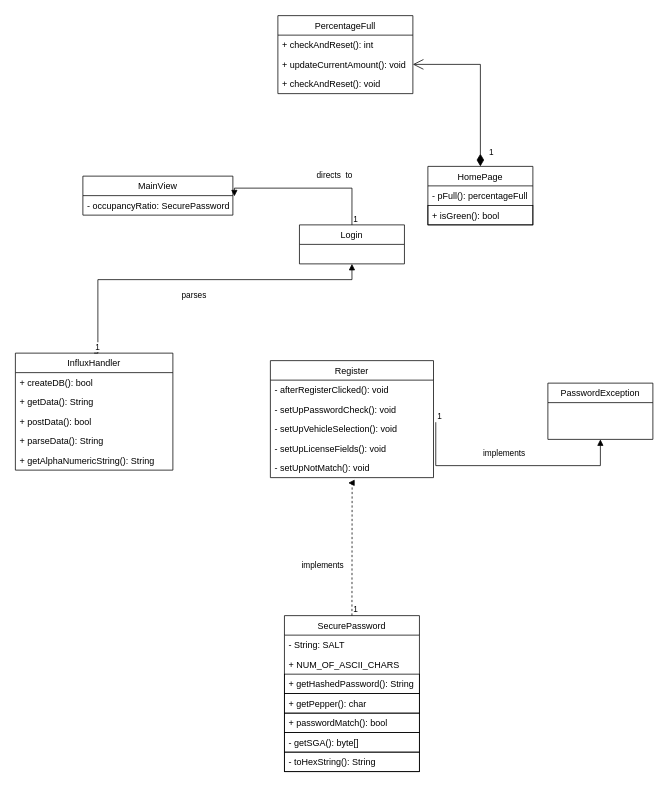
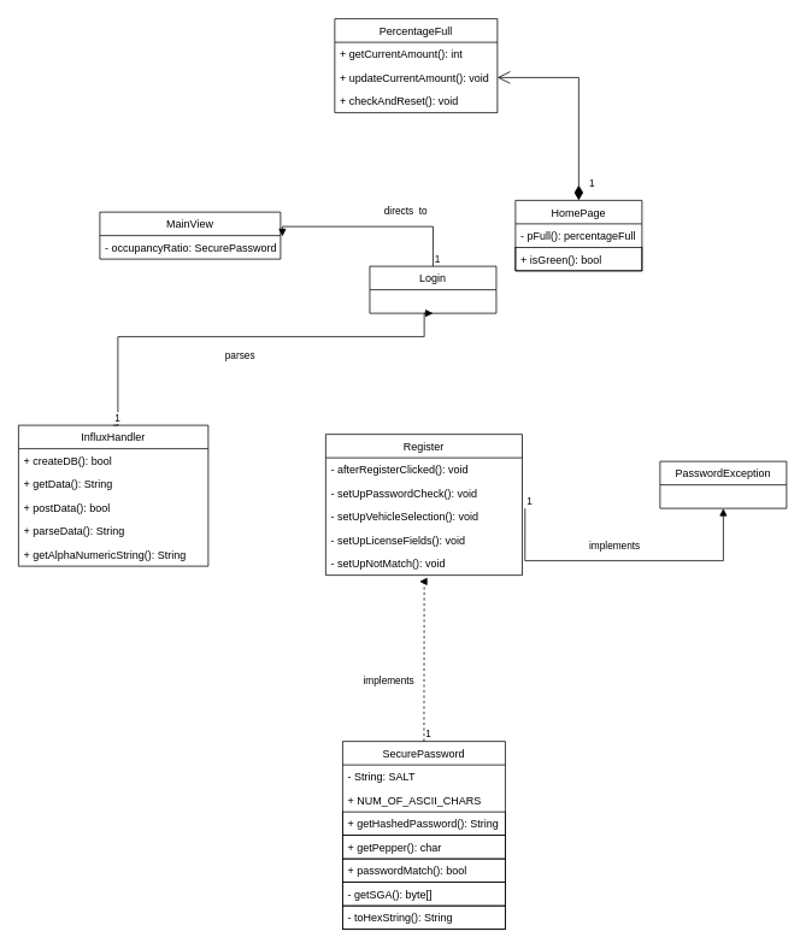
  <mxCell id="0" />
  <mxCell id="1" parent="0" />
  <mxCell id="2" value="Register" style="swimlane;fontStyle=0;childLayout=stackLayout;horizontal=1;startSize=26;fillColor=none;horizontalStack=0;resizeParent=1;resizeParentMax=0;resizeLast=0;collapsible=1;marginBottom=0;" vertex="1" parent="1"><mxGeometry x="360" y="480" width="217.5" height="156" as="geometry" /></mxCell>
  <mxCell id="3" value="- afterRegisterClicked(): void" style="text;strokeColor=none;fillColor=none;align=left;verticalAlign=top;spacingLeft=4;spacingRight=4;overflow=hidden;rotatable=0;points=[[0,0.5],[1,0.5]];portConstraint=eastwest;" vertex="1" parent="2"><mxGeometry y="26" width="217.5" height="26" as="geometry" /></mxCell>
  <mxCell id="4" value="- setUpPasswordCheck(): void" style="text;strokeColor=none;fillColor=none;align=left;verticalAlign=top;spacingLeft=4;spacingRight=4;overflow=hidden;rotatable=0;points=[[0,0.5],[1,0.5]];portConstraint=eastwest;" vertex="1" parent="2"><mxGeometry y="52" width="217.5" height="26" as="geometry" /></mxCell>
  <mxCell id="5" value="- setUpVehicleSelection(): void" style="text;strokeColor=none;fillColor=none;align=left;verticalAlign=top;spacingLeft=4;spacingRight=4;overflow=hidden;rotatable=0;points=[[0,0.5],[1,0.5]];portConstraint=eastwest;" vertex="1" parent="2"><mxGeometry y="78" width="217.5" height="26" as="geometry" /></mxCell>
  <mxCell id="6" value="- setUpLicenseFields(): void" style="text;strokeColor=none;fillColor=none;align=left;verticalAlign=top;spacingLeft=4;spacingRight=4;overflow=hidden;rotatable=0;points=[[0,0.5],[1,0.5]];portConstraint=eastwest;" vertex="1" parent="2"><mxGeometry y="104" width="217.5" height="26" as="geometry" /></mxCell>
  <mxCell id="7" value="- setUpNotMatch(): void" style="text;strokeColor=none;fillColor=none;align=left;verticalAlign=top;spacingLeft=4;spacingRight=4;overflow=hidden;rotatable=0;points=[[0,0.5],[1,0.5]];portConstraint=eastwest;" vertex="1" parent="2"><mxGeometry y="130" width="217.5" height="26" as="geometry" /></mxCell>
  <mxCell id="8" value="SecurePassword" style="swimlane;fontStyle=0;childLayout=stackLayout;horizontal=1;startSize=26;fillColor=none;horizontalStack=0;resizeParent=1;resizeParentMax=0;resizeLast=0;collapsible=1;marginBottom=0;" vertex="1" parent="1"><mxGeometry x="378.75" y="820" width="180" height="208" as="geometry" /></mxCell>
  <mxCell id="9" value="- String: SALT" style="text;strokeColor=none;fillColor=none;align=left;verticalAlign=top;spacingLeft=4;spacingRight=4;overflow=hidden;rotatable=0;points=[[0,0.5],[1,0.5]];portConstraint=eastwest;" vertex="1" parent="8"><mxGeometry y="26" width="180" height="26" as="geometry" /></mxCell>
  <mxCell id="10" value="+ NUM_OF_ASCII_CHARS" style="text;strokeColor=none;fillColor=none;align=left;verticalAlign=top;spacingLeft=4;spacingRight=4;overflow=hidden;rotatable=0;points=[[0,0.5],[1,0.5]];portConstraint=eastwest;" vertex="1" parent="8"><mxGeometry y="52" width="180" height="26" as="geometry" /></mxCell>
  <mxCell id="11" value="+ getHashedPassword(): String" style="text;strokeColor=default;fillColor=none;align=left;verticalAlign=top;spacingLeft=4;spacingRight=4;overflow=hidden;rotatable=0;points=[[0,0.5],[1,0.5]];portConstraint=eastwest;" vertex="1" parent="8"><mxGeometry y="78" width="180" height="26" as="geometry" /></mxCell>
  <mxCell id="12" value="+ getPepper(): char" style="text;strokeColor=default;fillColor=none;align=left;verticalAlign=top;spacingLeft=4;spacingRight=4;overflow=hidden;rotatable=0;points=[[0,0.5],[1,0.5]];portConstraint=eastwest;" vertex="1" parent="8"><mxGeometry y="104" width="180" height="26" as="geometry" /></mxCell>
  <mxCell id="13" value="+ passwordMatch(): bool" style="text;strokeColor=default;fillColor=none;align=left;verticalAlign=top;spacingLeft=4;spacingRight=4;overflow=hidden;rotatable=0;points=[[0,0.5],[1,0.5]];portConstraint=eastwest;" vertex="1" parent="8"><mxGeometry y="130" width="180" height="26" as="geometry" /></mxCell>
  <mxCell id="14" value="- getSGA(): byte[]" style="text;strokeColor=default;fillColor=none;align=left;verticalAlign=top;spacingLeft=4;spacingRight=4;overflow=hidden;rotatable=0;points=[[0,0.5],[1,0.5]];portConstraint=eastwest;" vertex="1" parent="8"><mxGeometry y="156" width="180" height="26" as="geometry" /></mxCell>
  <mxCell id="15" value="- toHexString(): String" style="text;strokeColor=default;fillColor=none;align=left;verticalAlign=top;spacingLeft=4;spacingRight=4;overflow=hidden;rotatable=0;points=[[0,0.5],[1,0.5]];portConstraint=eastwest;" vertex="1" parent="8"><mxGeometry y="182" width="180" height="26" as="geometry" /></mxCell>
  <mxCell id="16" value="PercentageFull" style="swimlane;fontStyle=0;childLayout=stackLayout;horizontal=1;startSize=26;fillColor=none;horizontalStack=0;resizeParent=1;resizeParentMax=0;resizeLast=0;collapsible=1;marginBottom=0;" vertex="1" parent="1"><mxGeometry x="370" y="20" width="180" height="104" as="geometry" /></mxCell>
- <mxCell id="17" value="+ checkAndReset(): int" style="text;strokeColor=none;fillColor=none;align=left;verticalAlign=top;spacingLeft=4;spacingRight=4;overflow=hidden;rotatable=0;points=[[0,0.5],[1,0.5]];portConstraint=eastwest;" vertex="1" parent="16"><mxGeometry y="26" width="180" height="26" as="geometry" /></mxCell>
+ <mxCell id="17" value="+ getCurrentAmount(): int" style="text;strokeColor=none;fillColor=none;align=left;verticalAlign=top;spacingLeft=4;spacingRight=4;overflow=hidden;rotatable=0;points=[[0,0.5],[1,0.5]];portConstraint=eastwest;" vertex="1" parent="16"><mxGeometry y="26" width="180" height="26" as="geometry" /></mxCell>
  <mxCell id="18" value="+ updateCurrentAmount(): void" style="text;strokeColor=none;fillColor=none;align=left;verticalAlign=top;spacingLeft=4;spacingRight=4;overflow=hidden;rotatable=0;points=[[0,0.5],[1,0.5]];portConstraint=eastwest;" vertex="1" parent="16"><mxGeometry y="52" width="180" height="26" as="geometry" /></mxCell>
  <mxCell id="19" value="+ checkAndReset(): void" style="text;strokeColor=none;fillColor=none;align=left;verticalAlign=top;spacingLeft=4;spacingRight=4;overflow=hidden;rotatable=0;points=[[0,0.5],[1,0.5]];portConstraint=eastwest;" vertex="1" parent="16"><mxGeometry y="78" width="180" height="26" as="geometry" /></mxCell>
- <mxCell id="20" value="PasswordException" style="swimlane;fontStyle=0;childLayout=stackLayout;horizontal=1;startSize=26;fillColor=none;horizontalStack=0;resizeParent=1;resizeParentMax=0;resizeLast=0;collapsible=1;marginBottom=0;" vertex="1" parent="1"><mxGeometry x="730" y="510" width="140" height="75" as="geometry" /></mxCell>
+ <mxCell id="20" value="PasswordException" style="swimlane;fontStyle=0;childLayout=stackLayout;horizontal=1;startSize=26;fillColor=none;horizontalStack=0;resizeParent=1;resizeParentMax=0;resizeLast=0;collapsible=1;marginBottom=0;" vertex="1" parent="1"><mxGeometry x="730" y="510" width="140" height="52" as="geometry" /></mxCell>
  <mxCell id="21" value="MainView" style="swimlane;fontStyle=0;childLayout=stackLayout;horizontal=1;startSize=26;fillColor=none;horizontalStack=0;resizeParent=1;resizeParentMax=0;resizeLast=0;collapsible=1;marginBottom=0;" vertex="1" parent="1"><mxGeometry x="110" y="234" width="200" height="52" as="geometry" /></mxCell>
  <mxCell id="22" value="- occupancyRatio: SecurePassword" style="text;strokeColor=none;fillColor=none;align=left;verticalAlign=top;spacingLeft=4;spacingRight=4;overflow=hidden;rotatable=0;points=[[0,0.5],[1,0.5]];portConstraint=eastwest;" vertex="1" parent="21"><mxGeometry y="26" width="200" height="26" as="geometry" /></mxCell>
- <mxCell id="23" value="Login" style="swimlane;fontStyle=0;childLayout=stackLayout;horizontal=1;startSize=26;fillColor=none;horizontalStack=0;resizeParent=1;resizeParentMax=0;resizeLast=0;collapsible=1;marginBottom=0;" vertex="1" parent="1"><mxGeometry x="398.75" y="299" width="140" height="52" as="geometry" /></mxCell>
+ <mxCell id="23" value="Login" style="swimlane;fontStyle=0;childLayout=stackLayout;horizontal=1;startSize=26;fillColor=none;horizontalStack=0;resizeParent=1;resizeParentMax=0;resizeLast=0;collapsible=1;marginBottom=0;" vertex="1" parent="1"><mxGeometry x="408.75" y="294" width="140" height="52" as="geometry" /></mxCell>
  <mxCell id="24" value="InfluxHandler" style="swimlane;fontStyle=0;childLayout=stackLayout;horizontal=1;startSize=26;fillColor=none;horizontalStack=0;resizeParent=1;resizeParentMax=0;resizeLast=0;collapsible=1;marginBottom=0;" vertex="1" parent="1"><mxGeometry x="20" y="470" width="210" height="156" as="geometry" /></mxCell>
  <mxCell id="25" value="+ createDB(): bool" style="text;strokeColor=none;fillColor=none;align=left;verticalAlign=top;spacingLeft=4;spacingRight=4;overflow=hidden;rotatable=0;points=[[0,0.5],[1,0.5]];portConstraint=eastwest;" vertex="1" parent="24"><mxGeometry y="26" width="210" height="26" as="geometry" /></mxCell>
  <mxCell id="26" value="+ getData(): String" style="text;strokeColor=none;fillColor=none;align=left;verticalAlign=top;spacingLeft=4;spacingRight=4;overflow=hidden;rotatable=0;points=[[0,0.5],[1,0.5]];portConstraint=eastwest;" vertex="1" parent="24"><mxGeometry y="52" width="210" height="26" as="geometry" /></mxCell>
  <mxCell id="27" value="+ postData(): bool" style="text;strokeColor=none;fillColor=none;align=left;verticalAlign=top;spacingLeft=4;spacingRight=4;overflow=hidden;rotatable=0;points=[[0,0.5],[1,0.5]];portConstraint=eastwest;" vertex="1" parent="24"><mxGeometry y="78" width="210" height="26" as="geometry" /></mxCell>
  <mxCell id="28" value="+ parseData(): String" style="text;strokeColor=none;fillColor=none;align=left;verticalAlign=top;spacingLeft=4;spacingRight=4;overflow=hidden;rotatable=0;points=[[0,0.5],[1,0.5]];portConstraint=eastwest;" vertex="1" parent="24"><mxGeometry y="104" width="210" height="26" as="geometry" /></mxCell>
  <mxCell id="29" value="+ getAlphaNumericString(): String" style="text;strokeColor=none;fillColor=none;align=left;verticalAlign=top;spacingLeft=4;spacingRight=4;overflow=hidden;rotatable=0;points=[[0,0.5],[1,0.5]];portConstraint=eastwest;" vertex="1" parent="24"><mxGeometry y="130" width="210" height="26" as="geometry" /></mxCell>
  <mxCell id="30" value="HomePage" style="swimlane;fontStyle=0;childLayout=stackLayout;horizontal=1;startSize=26;fillColor=none;horizontalStack=0;resizeParent=1;resizeParentMax=0;resizeLast=0;collapsible=1;marginBottom=0;" vertex="1" parent="1"><mxGeometry x="570" y="221" width="140" height="78" as="geometry" /></mxCell>
  <mxCell id="31" value="- pFull(): percentageFull" style="text;strokeColor=none;fillColor=none;align=left;verticalAlign=top;spacingLeft=4;spacingRight=4;overflow=hidden;rotatable=0;points=[[0,0.5],[1,0.5]];portConstraint=eastwest;" vertex="1" parent="30"><mxGeometry y="26" width="140" height="26" as="geometry" /></mxCell>
  <mxCell id="32" value="+ isGreen(): bool" style="text;strokeColor=default;fillColor=none;align=left;verticalAlign=top;spacingLeft=4;spacingRight=4;overflow=hidden;rotatable=0;points=[[0,0.5],[1,0.5]];portConstraint=eastwest;" vertex="1" parent="30"><mxGeometry y="52" width="140" height="26" as="geometry" /></mxCell>
  <mxCell id="33" value="1" style="endArrow=open;html=1;endSize=12;startArrow=diamondThin;startSize=14;startFill=1;edgeStyle=orthogonalEdgeStyle;align=left;verticalAlign=bottom;rounded=0;entryX=1;entryY=0.5;entryDx=0;entryDy=0;exitX=0.5;exitY=0;exitDx=0;exitDy=0;" edge="1" parent="1" source="30" target="18"><mxGeometry x="-0.903" y="-10" relative="1" as="geometry"><mxPoint x="400" y="190" as="sourcePoint" /><mxPoint x="560" y="190" as="targetPoint" /><mxPoint y="1" as="offset" /></mxGeometry></mxCell>
  <mxCell id="34" value="parses" style="endArrow=block;endFill=1;html=1;edgeStyle=orthogonalEdgeStyle;align=left;verticalAlign=top;rounded=0;exitX=0.5;exitY=0;exitDx=0;exitDy=0;entryX=0.5;entryY=1;entryDx=0;entryDy=0;" edge="1" parent="1" source="24" target="23"><mxGeometry x="-0.08" y="-8" relative="1" as="geometry"><mxPoint x="490" y="430" as="sourcePoint" /><mxPoint x="650" y="430" as="targetPoint" /><Array as="points"><mxPoint x="130" y="470" /><mxPoint x="130" y="372" /><mxPoint x="469" y="372" /></Array><mxPoint as="offset" /></mxGeometry></mxCell>
  <mxCell id="35" value="1" style="edgeLabel;resizable=0;html=1;align=left;verticalAlign=bottom;strokeColor=default;" connectable="0" vertex="1" parent="34"><mxGeometry x="-1" relative="1" as="geometry" /></mxCell>
  <mxCell id="36" value="implements" style="endArrow=block;endFill=1;html=1;edgeStyle=orthogonalEdgeStyle;align=left;verticalAlign=top;rounded=0;exitX=1.014;exitY=0.158;exitDx=0;exitDy=0;exitPerimeter=0;entryX=0.5;entryY=1;entryDx=0;entryDy=0;" edge="1" parent="1" source="5" target="20"><mxGeometry x="-0.241" y="30" relative="1" as="geometry"><mxPoint x="610" y="636" as="sourcePoint" /><mxPoint x="770" y="636" as="targetPoint" /><Array as="points"><mxPoint x="581" y="620" /><mxPoint x="800" y="620" /></Array><mxPoint as="offset" /></mxGeometry></mxCell>
  <mxCell id="37" value="1" style="edgeLabel;resizable=0;html=1;align=left;verticalAlign=bottom;strokeColor=default;" connectable="0" vertex="1" parent="36"><mxGeometry x="-1" relative="1" as="geometry" /></mxCell>
  <mxCell id="38" value="implements" style="endArrow=block;endFill=1;html=1;edgeStyle=orthogonalEdgeStyle;align=left;verticalAlign=top;rounded=0;exitX=0.5;exitY=0;exitDx=0;exitDy=0;entryX=0.477;entryY=1.269;entryDx=0;entryDy=0;entryPerimeter=0;dashed=1;" edge="1" parent="1" source="8" target="7"><mxGeometry x="-0.123" y="69" relative="1" as="geometry"><mxPoint x="577.545" y="780.108" as="sourcePoint" /><mxPoint x="797" y="780" as="targetPoint" /><Array as="points"><mxPoint x="469" y="790" /><mxPoint x="469" y="643" /></Array><mxPoint as="offset" /></mxGeometry></mxCell>
  <mxCell id="39" value="1" style="edgeLabel;resizable=0;html=1;align=left;verticalAlign=bottom;strokeColor=default;" connectable="0" vertex="1" parent="38"><mxGeometry x="-1" relative="1" as="geometry" /></mxCell>
  <mxCell id="40" value="directs&amp;nbsp; to" style="endArrow=block;endFill=1;html=1;edgeStyle=orthogonalEdgeStyle;align=left;verticalAlign=top;rounded=0;exitX=0.5;exitY=0;exitDx=0;exitDy=0;entryX=1.01;entryY=0.038;entryDx=0;entryDy=0;entryPerimeter=0;" edge="1" parent="1" source="23" target="22"><mxGeometry x="-0.098" y="-30" relative="1" as="geometry"><mxPoint x="370" y="200" as="sourcePoint" /><mxPoint x="530" y="200" as="targetPoint" /><mxPoint as="offset" /></mxGeometry></mxCell>
  <mxCell id="41" value="1" style="edgeLabel;resizable=0;html=1;align=left;verticalAlign=bottom;strokeColor=default;" connectable="0" vertex="1" parent="40"><mxGeometry x="-1" relative="1" as="geometry" /></mxCell>
